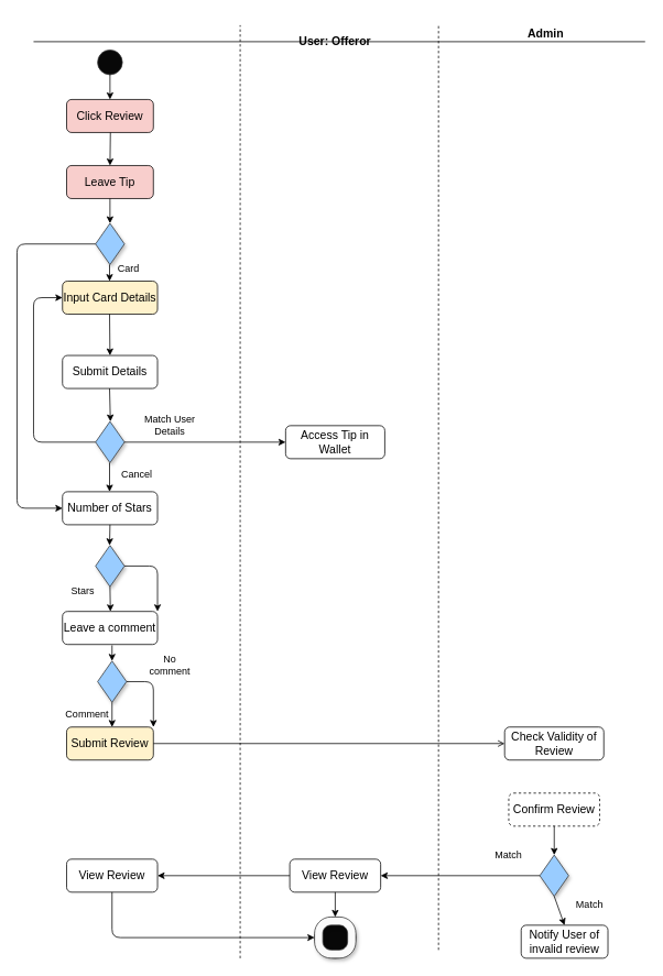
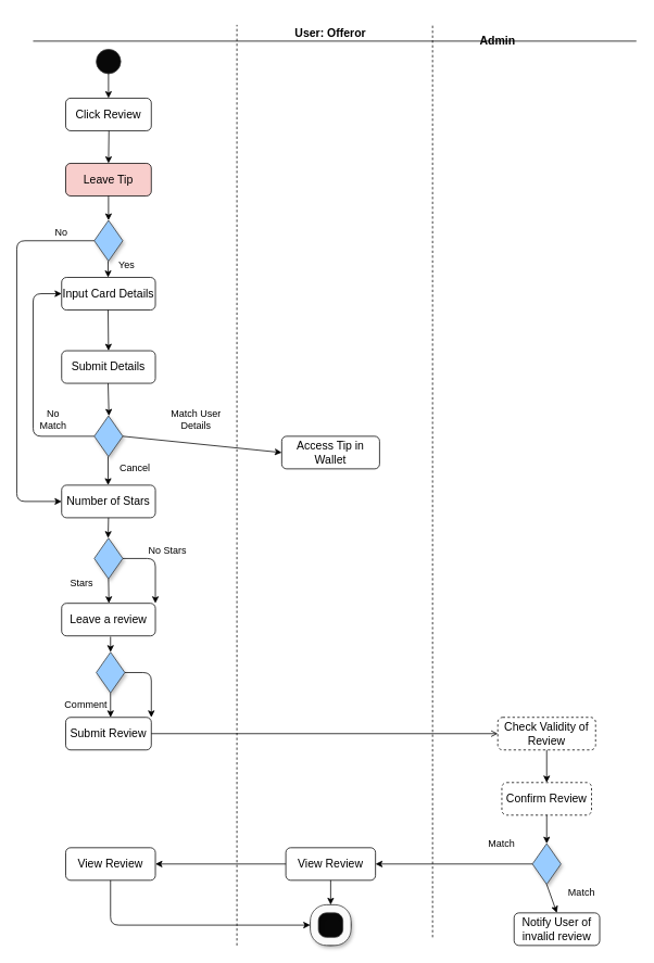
  <mxCell id="0" />
  <mxCell id="1" parent="0" />
  <mxCell id="2" value="" style="ellipse;whiteSpace=wrap;html=1;aspect=fixed;strokeColor=#363636;shadow=0;fillColor=#080808;" vertex="1" parent="1"><mxGeometry x="117.5" y="60" width="30" height="30" as="geometry" /></mxCell>
- <mxCell id="3" value="&lt;font style=&quot;font-size: 14px&quot;&gt;Check Validity of Review&lt;/font&gt;" style="rounded=1;whiteSpace=wrap;html=1;" vertex="1" parent="1"><mxGeometry x="610" y="880" width="120" height="40" as="geometry" /></mxCell>
+ <mxCell id="3" value="&lt;font style=&quot;font-size: 14px&quot;&gt;Check Validity of Review&lt;/font&gt;" style="rounded=1;whiteSpace=wrap;html=1;dashed=1;" vertex="1" parent="1"><mxGeometry x="610" y="880" width="120" height="40" as="geometry" /></mxCell>
  <mxCell id="4" value="" style="rhombus;whiteSpace=wrap;html=1;shadow=1;strokeColor=#363636;fillColor=#99CCFF;" vertex="1" parent="1"><mxGeometry x="115" y="270" width="35" height="50" as="geometry" /></mxCell>
  <mxCell id="5" value="&lt;font style=&quot;font-size: 14px&quot;&gt;Number of Stars&lt;/font&gt;" style="rounded=1;whiteSpace=wrap;html=1;" vertex="1" parent="1"><mxGeometry x="75" y="595" width="115" height="40" as="geometry" /></mxCell>
  <mxCell id="6" value="&lt;font style=&quot;font-size: 14px&quot;&gt;Leave Tip&lt;/font&gt;" style="rounded=1;whiteSpace=wrap;html=1;fillColor=#f8cecc;" vertex="1" parent="1"><mxGeometry x="80" y="200" width="105" height="40" as="geometry" /></mxCell>
  <mxCell id="7" value="&lt;font style=&quot;font-size: 14px&quot;&gt;View Review&lt;/font&gt;" style="rounded=1;whiteSpace=wrap;html=1;" vertex="1" parent="1"><mxGeometry x="350" y="1040" width="110" height="40" as="geometry" /></mxCell>
  <mxCell id="8" value="&lt;font style=&quot;font-size: 14px&quot;&gt;View Review&lt;/font&gt;" style="rounded=1;whiteSpace=wrap;html=1;" vertex="1" parent="1"><mxGeometry x="80" y="1040" width="110" height="40" as="geometry" /></mxCell>
- <mxCell id="9" value="&lt;font style=&quot;font-size: 14px&quot;&gt;Access Tip in Wallet&lt;/font&gt;" style="rounded=1;whiteSpace=wrap;html=1;" vertex="1" parent="1"><mxGeometry x="345" y="515" width="120" height="40" as="geometry" /></mxCell>
- <mxCell id="10" value="&lt;font style=&quot;font-size: 14px&quot;&gt;Click Review&lt;/font&gt;" style="rounded=1;whiteSpace=wrap;html=1;fillColor=#f8cecc;" vertex="1" parent="1"><mxGeometry x="80" y="120" width="105" height="40" as="geometry" /></mxCell>
- <mxCell id="11" value="&lt;font style=&quot;font-size: 14px&quot;&gt;Input Card Details&lt;/font&gt;" style="rounded=1;whiteSpace=wrap;html=1;fillColor=#fff2cc;" vertex="1" parent="1"><mxGeometry x="75" y="340" width="115" height="40" as="geometry" /></mxCell>
- <mxCell id="12" value="&lt;font style=&quot;font-size: 14px&quot;&gt;Leave a comment&lt;/font&gt;" style="rounded=1;whiteSpace=wrap;html=1;" vertex="1" parent="1"><mxGeometry x="75" y="740" width="115" height="40" as="geometry" /></mxCell>
+ <mxCell id="9" value="&lt;font style=&quot;font-size: 14px&quot;&gt;Access Tip in Wallet&lt;/font&gt;" style="rounded=1;whiteSpace=wrap;html=1;" vertex="1" parent="1"><mxGeometry x="345" y="535" width="120" height="40" as="geometry" /></mxCell>
+ <mxCell id="10" value="&lt;font style=&quot;font-size: 14px&quot;&gt;Click Review&lt;/font&gt;" style="rounded=1;whiteSpace=wrap;html=1;" vertex="1" parent="1"><mxGeometry x="80" y="120" width="105" height="40" as="geometry" /></mxCell>
+ <mxCell id="11" value="&lt;font style=&quot;font-size: 14px&quot;&gt;Input Card Details&lt;/font&gt;" style="rounded=1;whiteSpace=wrap;html=1;" vertex="1" parent="1"><mxGeometry x="75" y="340" width="115" height="40" as="geometry" /></mxCell>
+ <mxCell id="12" value="&lt;font style=&quot;font-size: 14px&quot;&gt;Leave a review&lt;/font&gt;" style="rounded=1;whiteSpace=wrap;html=1;" vertex="1" parent="1"><mxGeometry x="75" y="740" width="115" height="40" as="geometry" /></mxCell>
  <mxCell id="13" value="&lt;font style=&quot;font-size: 14px&quot;&gt;Submit Details&lt;/font&gt;" style="rounded=1;whiteSpace=wrap;html=1;" vertex="1" parent="1"><mxGeometry x="75" y="430" width="115" height="40" as="geometry" /></mxCell>
- <mxCell id="14" value="&lt;font style=&quot;font-size: 14px&quot;&gt;Submit Review&lt;/font&gt;" style="rounded=1;whiteSpace=wrap;html=1;fillColor=#fff2cc;" vertex="1" parent="1"><mxGeometry x="80" y="880" width="105" height="40" as="geometry" /></mxCell>
+ <mxCell id="14" value="&lt;font style=&quot;font-size: 14px&quot;&gt;Submit Review&lt;/font&gt;" style="rounded=1;whiteSpace=wrap;html=1;" vertex="1" parent="1"><mxGeometry x="80" y="880" width="105" height="40" as="geometry" /></mxCell>
  <mxCell id="15" value="&lt;font style=&quot;font-size: 14px&quot;&gt;Notify User of invalid review&lt;/font&gt;" style="rounded=1;whiteSpace=wrap;html=1;" vertex="1" parent="1"><mxGeometry x="630" y="1120" width="105" height="40" as="geometry" /></mxCell>
  <mxCell id="16" value="" style="rhombus;whiteSpace=wrap;html=1;shadow=1;strokeColor=#363636;fillColor=#99CCFF;" vertex="1" parent="1"><mxGeometry x="117.5" y="800" width="35" height="50" as="geometry" /></mxCell>
  <mxCell id="17" value="" style="rhombus;whiteSpace=wrap;html=1;shadow=1;strokeColor=#363636;fillColor=#99CCFF;" vertex="1" parent="1"><mxGeometry x="115" y="660" width="35" height="50" as="geometry" /></mxCell>
  <mxCell id="18" value="" style="rhombus;whiteSpace=wrap;html=1;shadow=1;strokeColor=#363636;fillColor=#99CCFF;" vertex="1" parent="1"><mxGeometry x="115" y="510" width="35" height="50" as="geometry" /></mxCell>
  <mxCell id="19" value="" style="endArrow=classic;html=1;exitX=0.5;exitY=1;exitDx=0;exitDy=0;entryX=0.5;entryY=0;entryDx=0;entryDy=0;" edge="1" parent="1" source="2" target="10"><mxGeometry width="50" height="50" relative="1" as="geometry"><mxPoint x="410" y="400" as="sourcePoint" /><mxPoint x="460" y="350" as="targetPoint" /></mxGeometry></mxCell>
  <mxCell id="20" value="" style="endArrow=classic;html=1;entryX=0.5;entryY=0;entryDx=0;entryDy=0;" edge="1" parent="1" target="6"><mxGeometry width="50" height="50" relative="1" as="geometry"><mxPoint x="133" y="160" as="sourcePoint" /><mxPoint x="134.5" y="190" as="targetPoint" /></mxGeometry></mxCell>
  <mxCell id="21" value="" style="endArrow=classic;html=1;exitX=0.5;exitY=1;exitDx=0;exitDy=0;" edge="1" parent="1" source="6" target="4"><mxGeometry width="50" height="50" relative="1" as="geometry"><mxPoint x="130" y="260" as="sourcePoint" /><mxPoint x="130" y="270" as="targetPoint" /></mxGeometry></mxCell>
  <mxCell id="22" value="" style="endArrow=classic;html=1;entryX=0.5;entryY=0;entryDx=0;entryDy=0;" edge="1" parent="1"><mxGeometry width="50" height="50" relative="1" as="geometry"><mxPoint x="132" y="320" as="sourcePoint" /><mxPoint x="132" y="340" as="targetPoint" /></mxGeometry></mxCell>
  <mxCell id="23" value="" style="endArrow=classic;html=1;exitX=0.5;exitY=1;exitDx=0;exitDy=0;entryX=0.5;entryY=0;entryDx=0;entryDy=0;" edge="1" parent="1" target="13"><mxGeometry width="50" height="50" relative="1" as="geometry"><mxPoint x="132" y="380" as="sourcePoint" /><mxPoint x="132" y="410" as="targetPoint" /></mxGeometry></mxCell>
  <mxCell id="24" value="&lt;font style=&quot;font-size: 14px&quot;&gt;Confirm Review&lt;/font&gt;" style="rounded=1;whiteSpace=wrap;html=1;dashed=1;" vertex="1" parent="1"><mxGeometry x="615" y="960" width="110" height="40" as="geometry" /></mxCell>
  <mxCell id="25" value="" style="endArrow=classic;html=1;exitX=0.5;exitY=1;exitDx=0;exitDy=0;" edge="1" parent="1"><mxGeometry width="50" height="50" relative="1" as="geometry"><mxPoint x="132" y="470" as="sourcePoint" /><mxPoint x="133" y="510" as="targetPoint" /></mxGeometry></mxCell>
  <mxCell id="26" value="" style="endArrow=classic;html=1;entryX=0.5;entryY=0;entryDx=0;entryDy=0;" edge="1" parent="1"><mxGeometry width="50" height="50" relative="1" as="geometry"><mxPoint x="132" y="560" as="sourcePoint" /><mxPoint x="132" y="595" as="targetPoint" /></mxGeometry></mxCell>
  <mxCell id="27" value="" style="endArrow=classic;html=1;entryX=0.5;entryY=0;entryDx=0;entryDy=0;exitX=0.5;exitY=1;exitDx=0;exitDy=0;" edge="1" parent="1" source="5"><mxGeometry width="50" height="50" relative="1" as="geometry"><mxPoint x="132" y="640" as="sourcePoint" /><mxPoint x="132" y="660" as="targetPoint" /></mxGeometry></mxCell>
  <mxCell id="28" value="" style="endArrow=classic;html=1;exitX=0.5;exitY=1;exitDx=0;exitDy=0;" edge="1" parent="1" source="17"><mxGeometry width="50" height="50" relative="1" as="geometry"><mxPoint x="140" y="730" as="sourcePoint" /><mxPoint x="133" y="740" as="targetPoint" /></mxGeometry></mxCell>
  <mxCell id="29" value="" style="endArrow=classic;html=1;entryX=0.5;entryY=0;entryDx=0;entryDy=0;" edge="1" parent="1" target="16"><mxGeometry width="50" height="50" relative="1" as="geometry"><mxPoint x="135" y="781" as="sourcePoint" /><mxPoint x="300.5" y="870" as="targetPoint" /></mxGeometry></mxCell>
  <mxCell id="30" value="" style="endArrow=classic;html=1;entryX=0.5;entryY=0;entryDx=0;entryDy=0;" edge="1" parent="1"><mxGeometry width="50" height="50" relative="1" as="geometry"><mxPoint x="135" y="850" as="sourcePoint" /><mxPoint x="135" y="880" as="targetPoint" /></mxGeometry></mxCell>
  <mxCell id="31" value="" style="endArrow=classic;html=1;exitX=1;exitY=0.5;exitDx=0;exitDy=0;entryX=0;entryY=0.5;entryDx=0;entryDy=0;" edge="1" parent="1" source="18" target="9"><mxGeometry width="50" height="50" relative="1" as="geometry"><mxPoint x="180" y="560" as="sourcePoint" /><mxPoint x="180.5" y="610" as="targetPoint" /></mxGeometry></mxCell>
  <mxCell id="32" value="" style="endArrow=classic;html=1;exitX=0;exitY=0.5;exitDx=0;exitDy=0;entryX=0;entryY=0.5;entryDx=0;entryDy=0;" edge="1" parent="1" source="18" target="11"><mxGeometry width="50" height="50" relative="1" as="geometry"><mxPoint x="410" y="500" as="sourcePoint" /><mxPoint x="40" y="520" as="targetPoint" /><Array as="points"><mxPoint x="40" y="535" /><mxPoint x="40" y="360" /></Array></mxGeometry></mxCell>
  <mxCell id="33" value="" style="rhombus;whiteSpace=wrap;html=1;shadow=1;strokeColor=#363636;fillColor=#99CCFF;" vertex="1" parent="1"><mxGeometry x="652.5" y="1035" width="35" height="50" as="geometry" /></mxCell>
  <mxCell id="34" value="" style="endArrow=open;html=1;exitX=1;exitY=0.5;exitDx=0;exitDy=0;entryX=0;entryY=0.5;entryDx=0;entryDy=0;" edge="1" parent="1" source="14" target="3"><mxGeometry width="50" height="50" relative="1" as="geometry"><mxPoint x="400" y="930" as="sourcePoint" /><mxPoint x="450" y="880" as="targetPoint" /></mxGeometry></mxCell>
+ <mxCell id="35" value="" style="endArrow=classic;html=1;exitX=0.5;exitY=1;exitDx=0;exitDy=0;entryX=0.5;entryY=0;entryDx=0;entryDy=0;" edge="1" parent="1" source="3" target="24"><mxGeometry width="50" height="50" relative="1" as="geometry"><mxPoint x="400" y="660" as="sourcePoint" /><mxPoint x="450" y="610" as="targetPoint" /></mxGeometry></mxCell>
  <mxCell id="36" value="" style="endArrow=classic;html=1;exitX=0.5;exitY=1;exitDx=0;exitDy=0;entryX=0.5;entryY=0;entryDx=0;entryDy=0;" edge="1" parent="1" source="24" target="33"><mxGeometry width="50" height="50" relative="1" as="geometry"><mxPoint x="400" y="940" as="sourcePoint" /><mxPoint x="450" y="890" as="targetPoint" /></mxGeometry></mxCell>
  <mxCell id="37" value="" style="endArrow=classic;html=1;exitX=0.5;exitY=1;exitDx=0;exitDy=0;entryX=0.5;entryY=0;entryDx=0;entryDy=0;" edge="1" parent="1" source="33" target="15"><mxGeometry width="50" height="50" relative="1" as="geometry"><mxPoint x="400" y="940" as="sourcePoint" /><mxPoint x="450" y="890" as="targetPoint" /></mxGeometry></mxCell>
  <mxCell id="38" value="" style="endArrow=classic;html=1;exitX=0;exitY=0.5;exitDx=0;exitDy=0;" edge="1" parent="1" source="33" target="7"><mxGeometry width="50" height="50" relative="1" as="geometry"><mxPoint x="400" y="940" as="sourcePoint" /><mxPoint x="450" y="890" as="targetPoint" /></mxGeometry></mxCell>
  <mxCell id="39" value="" style="endArrow=classic;html=1;exitX=0;exitY=0.5;exitDx=0;exitDy=0;entryX=1;entryY=0.5;entryDx=0;entryDy=0;" edge="1" parent="1" source="7" target="8"><mxGeometry width="50" height="50" relative="1" as="geometry"><mxPoint x="400" y="940" as="sourcePoint" /><mxPoint x="450" y="890" as="targetPoint" /></mxGeometry></mxCell>
  <mxCell id="40" value="" style="ellipse;whiteSpace=wrap;html=1;aspect=fixed;shadow=0;strokeColor=#363636;fillColor=#080808;" vertex="1" parent="1"><mxGeometry x="380" y="1110" width="50" height="50" as="geometry" /></mxCell>
  <mxCell id="41" value="" style="verticalLabelPosition=bottom;verticalAlign=top;html=1;shape=mxgraph.basic.rounded_frame;dx=10;shadow=1;strokeColor=#363636;fillColor=#FAFAFA;" vertex="1" parent="1"><mxGeometry x="380" y="1110" width="50" height="50" as="geometry" /></mxCell>
  <mxCell id="42" value="" style="endArrow=classic;html=1;exitX=0.5;exitY=1;exitDx=0;exitDy=0;" edge="1" parent="1" source="7"><mxGeometry width="50" height="50" relative="1" as="geometry"><mxPoint x="400" y="860" as="sourcePoint" /><mxPoint x="405" y="1110" as="targetPoint" /></mxGeometry></mxCell>
  <mxCell id="43" value="" style="endArrow=classic;html=1;exitX=0.5;exitY=1;exitDx=0;exitDy=0;entryX=0;entryY=0.5;entryDx=0;entryDy=0;entryPerimeter=0;" edge="1" parent="1" source="8" target="41"><mxGeometry width="50" height="50" relative="1" as="geometry"><mxPoint x="400" y="860" as="sourcePoint" /><mxPoint x="135" y="1160" as="targetPoint" /><Array as="points"><mxPoint x="135" y="1135" /></Array></mxGeometry></mxCell>
  <mxCell id="44" value="" style="endArrow=classic;html=1;exitX=0;exitY=0.5;exitDx=0;exitDy=0;entryX=0;entryY=0.5;entryDx=0;entryDy=0;" edge="1" parent="1" source="4" target="5"><mxGeometry width="50" height="50" relative="1" as="geometry"><mxPoint x="410" y="450" as="sourcePoint" /><mxPoint x="20" y="590" as="targetPoint" /><Array as="points"><mxPoint x="20" y="295" /><mxPoint x="20" y="615" /></Array></mxGeometry></mxCell>
- <mxCell id="46" value="Card" style="text;html=1;strokeColor=none;fillColor=none;align=center;verticalAlign=middle;whiteSpace=wrap;rounded=0;" vertex="1" parent="1"><mxGeometry x="130" y="310" width="50" height="30" as="geometry" /></mxCell>
- <mxCell id="47" value="Match User Details" style="text;html=1;strokeColor=none;fillColor=none;align=center;verticalAlign=middle;whiteSpace=wrap;rounded=0;" vertex="1" parent="1"><mxGeometry x="160" y="500" width="90" height="30" as="geometry" /></mxCell>
+ <mxCell id="45" value="No" style="text;html=1;strokeColor=none;fillColor=none;align=center;verticalAlign=middle;whiteSpace=wrap;rounded=0;" vertex="1" parent="1"><mxGeometry x="50" y="270" width="50" height="30" as="geometry" /></mxCell>
+ <mxCell id="46" value="Yes" style="text;html=1;strokeColor=none;fillColor=none;align=center;verticalAlign=middle;whiteSpace=wrap;rounded=0;" vertex="1" parent="1"><mxGeometry x="130" y="310" width="50" height="30" as="geometry" /></mxCell>
+ <mxCell id="47" value="Match User Details" style="text;html=1;strokeColor=none;fillColor=none;align=center;verticalAlign=middle;whiteSpace=wrap;rounded=0;" vertex="1" parent="1"><mxGeometry x="195" y="500" width="90" height="30" as="geometry" /></mxCell>
  <mxCell id="48" value="Cancel" style="text;html=1;strokeColor=none;fillColor=none;align=center;verticalAlign=middle;whiteSpace=wrap;rounded=0;" vertex="1" parent="1"><mxGeometry x="140" y="560" width="50" height="30" as="geometry" /></mxCell>
+ <mxCell id="49" value="No Match" style="text;html=1;strokeColor=none;fillColor=none;align=center;verticalAlign=middle;whiteSpace=wrap;rounded=0;" vertex="1" parent="1"><mxGeometry x="40" y="500" width="50" height="30" as="geometry" /></mxCell>
  <mxCell id="50" value="" style="endArrow=classic;html=1;exitX=1;exitY=0.5;exitDx=0;exitDy=0;entryX=1;entryY=0;entryDx=0;entryDy=0;" edge="1" parent="1" source="17" target="12"><mxGeometry width="50" height="50" relative="1" as="geometry"><mxPoint x="410" y="960" as="sourcePoint" /><mxPoint x="190" y="685" as="targetPoint" /><Array as="points"><mxPoint x="190" y="685" /></Array></mxGeometry></mxCell>
  <mxCell id="51" value="" style="endArrow=classic;html=1;exitX=1;exitY=0.5;exitDx=0;exitDy=0;entryX=1;entryY=0;entryDx=0;entryDy=0;" edge="1" parent="1" target="14"><mxGeometry width="50" height="50" relative="1" as="geometry"><mxPoint x="152.5" y="825" as="sourcePoint" /><mxPoint x="192.5" y="880" as="targetPoint" /><Array as="points"><mxPoint x="185" y="825" /></Array></mxGeometry></mxCell>
+ <mxCell id="52" value="No Stars" style="text;html=1;strokeColor=none;fillColor=none;align=center;verticalAlign=middle;whiteSpace=wrap;rounded=0;" vertex="1" parent="1"><mxGeometry x="180" y="660" width="50" height="30" as="geometry" /></mxCell>
  <mxCell id="53" value="Stars" style="text;html=1;strokeColor=none;fillColor=none;align=center;verticalAlign=middle;whiteSpace=wrap;rounded=0;" vertex="1" parent="1"><mxGeometry x="75" y="700" width="50" height="30" as="geometry" /></mxCell>
- <mxCell id="54" value="No comment" style="text;html=1;strokeColor=none;fillColor=none;align=center;verticalAlign=middle;whiteSpace=wrap;rounded=0;" vertex="1" parent="1"><mxGeometry x="180" y="790" width="50" height="30" as="geometry" /></mxCell>
  <mxCell id="55" value="Comment" style="text;html=1;strokeColor=none;fillColor=none;align=center;verticalAlign=middle;whiteSpace=wrap;rounded=0;" vertex="1" parent="1"><mxGeometry x="80" y="850" width="50" height="30" as="geometry" /></mxCell>
  <mxCell id="56" value="Match" style="text;html=1;strokeColor=none;fillColor=none;align=center;verticalAlign=middle;whiteSpace=wrap;rounded=0;" vertex="1" parent="1"><mxGeometry x="687.5" y="1080" width="50" height="30" as="geometry" /></mxCell>
  <mxCell id="57" value="Match" style="text;html=1;strokeColor=none;fillColor=none;align=center;verticalAlign=middle;whiteSpace=wrap;rounded=0;" vertex="1" parent="1"><mxGeometry x="590" y="1020" width="50" height="30" as="geometry" /></mxCell>
  <mxCell id="58" value="" style="endArrow=none;dashed=1;html=1;" edge="1" parent="1"><mxGeometry width="50" height="50" relative="1" as="geometry"><mxPoint x="290" y="1160" as="sourcePoint" /><mxPoint x="290" y="30" as="targetPoint" /></mxGeometry></mxCell>
  <mxCell id="59" value="" style="endArrow=none;dashed=1;html=1;" edge="1" parent="1"><mxGeometry width="50" height="50" relative="1" as="geometry"><mxPoint x="530" y="1150" as="sourcePoint" /><mxPoint x="530" y="30" as="targetPoint" /></mxGeometry></mxCell>
- <mxCell id="60" value="&lt;font style=&quot;font-size: 14px&quot;&gt;&lt;b&gt;User: Offeror&lt;/b&gt;&lt;/font&gt;" style="text;html=1;strokeColor=none;fillColor=none;align=center;verticalAlign=middle;whiteSpace=wrap;rounded=0;shadow=1;" vertex="1" parent="1"><mxGeometry x="315" y="30" width="180" height="40" as="geometry" /></mxCell>
- <mxCell id="61" value="&lt;font style=&quot;font-size: 14px&quot;&gt;&lt;b&gt;Admin&lt;/b&gt;&lt;/font&gt;" style="text;html=1;strokeColor=none;fillColor=none;align=center;verticalAlign=middle;whiteSpace=wrap;rounded=0;shadow=1;" vertex="1" parent="1"><mxGeometry x="570" y="20" width="180" height="40" as="geometry" /></mxCell>
+ <mxCell id="60" value="&lt;font style=&quot;font-size: 14px&quot;&gt;&lt;b&gt;User: Offeror&lt;/b&gt;&lt;/font&gt;" style="text;html=1;strokeColor=none;fillColor=none;align=center;verticalAlign=middle;whiteSpace=wrap;rounded=0;shadow=1;" vertex="1" parent="1"><mxGeometry x="315" y="20" width="180" height="40" as="geometry" /></mxCell>
+ <mxCell id="61" value="&lt;font style=&quot;font-size: 14px&quot;&gt;&lt;b&gt;Admin&lt;/b&gt;&lt;/font&gt;" style="text;html=1;strokeColor=none;fillColor=none;align=center;verticalAlign=middle;whiteSpace=wrap;rounded=0;shadow=1;" vertex="1" parent="1"><mxGeometry x="520" y="30" width="180" height="40" as="geometry" /></mxCell>
  <mxCell id="62" value="" style="endArrow=none;html=1;exitX=0;exitY=0.75;exitDx=0;exitDy=0;" edge="1" parent="1"><mxGeometry width="50" height="50" relative="1" as="geometry"><mxPoint x="40" y="50" as="sourcePoint" /><mxPoint x="780" y="50" as="targetPoint" /></mxGeometry></mxCell>
